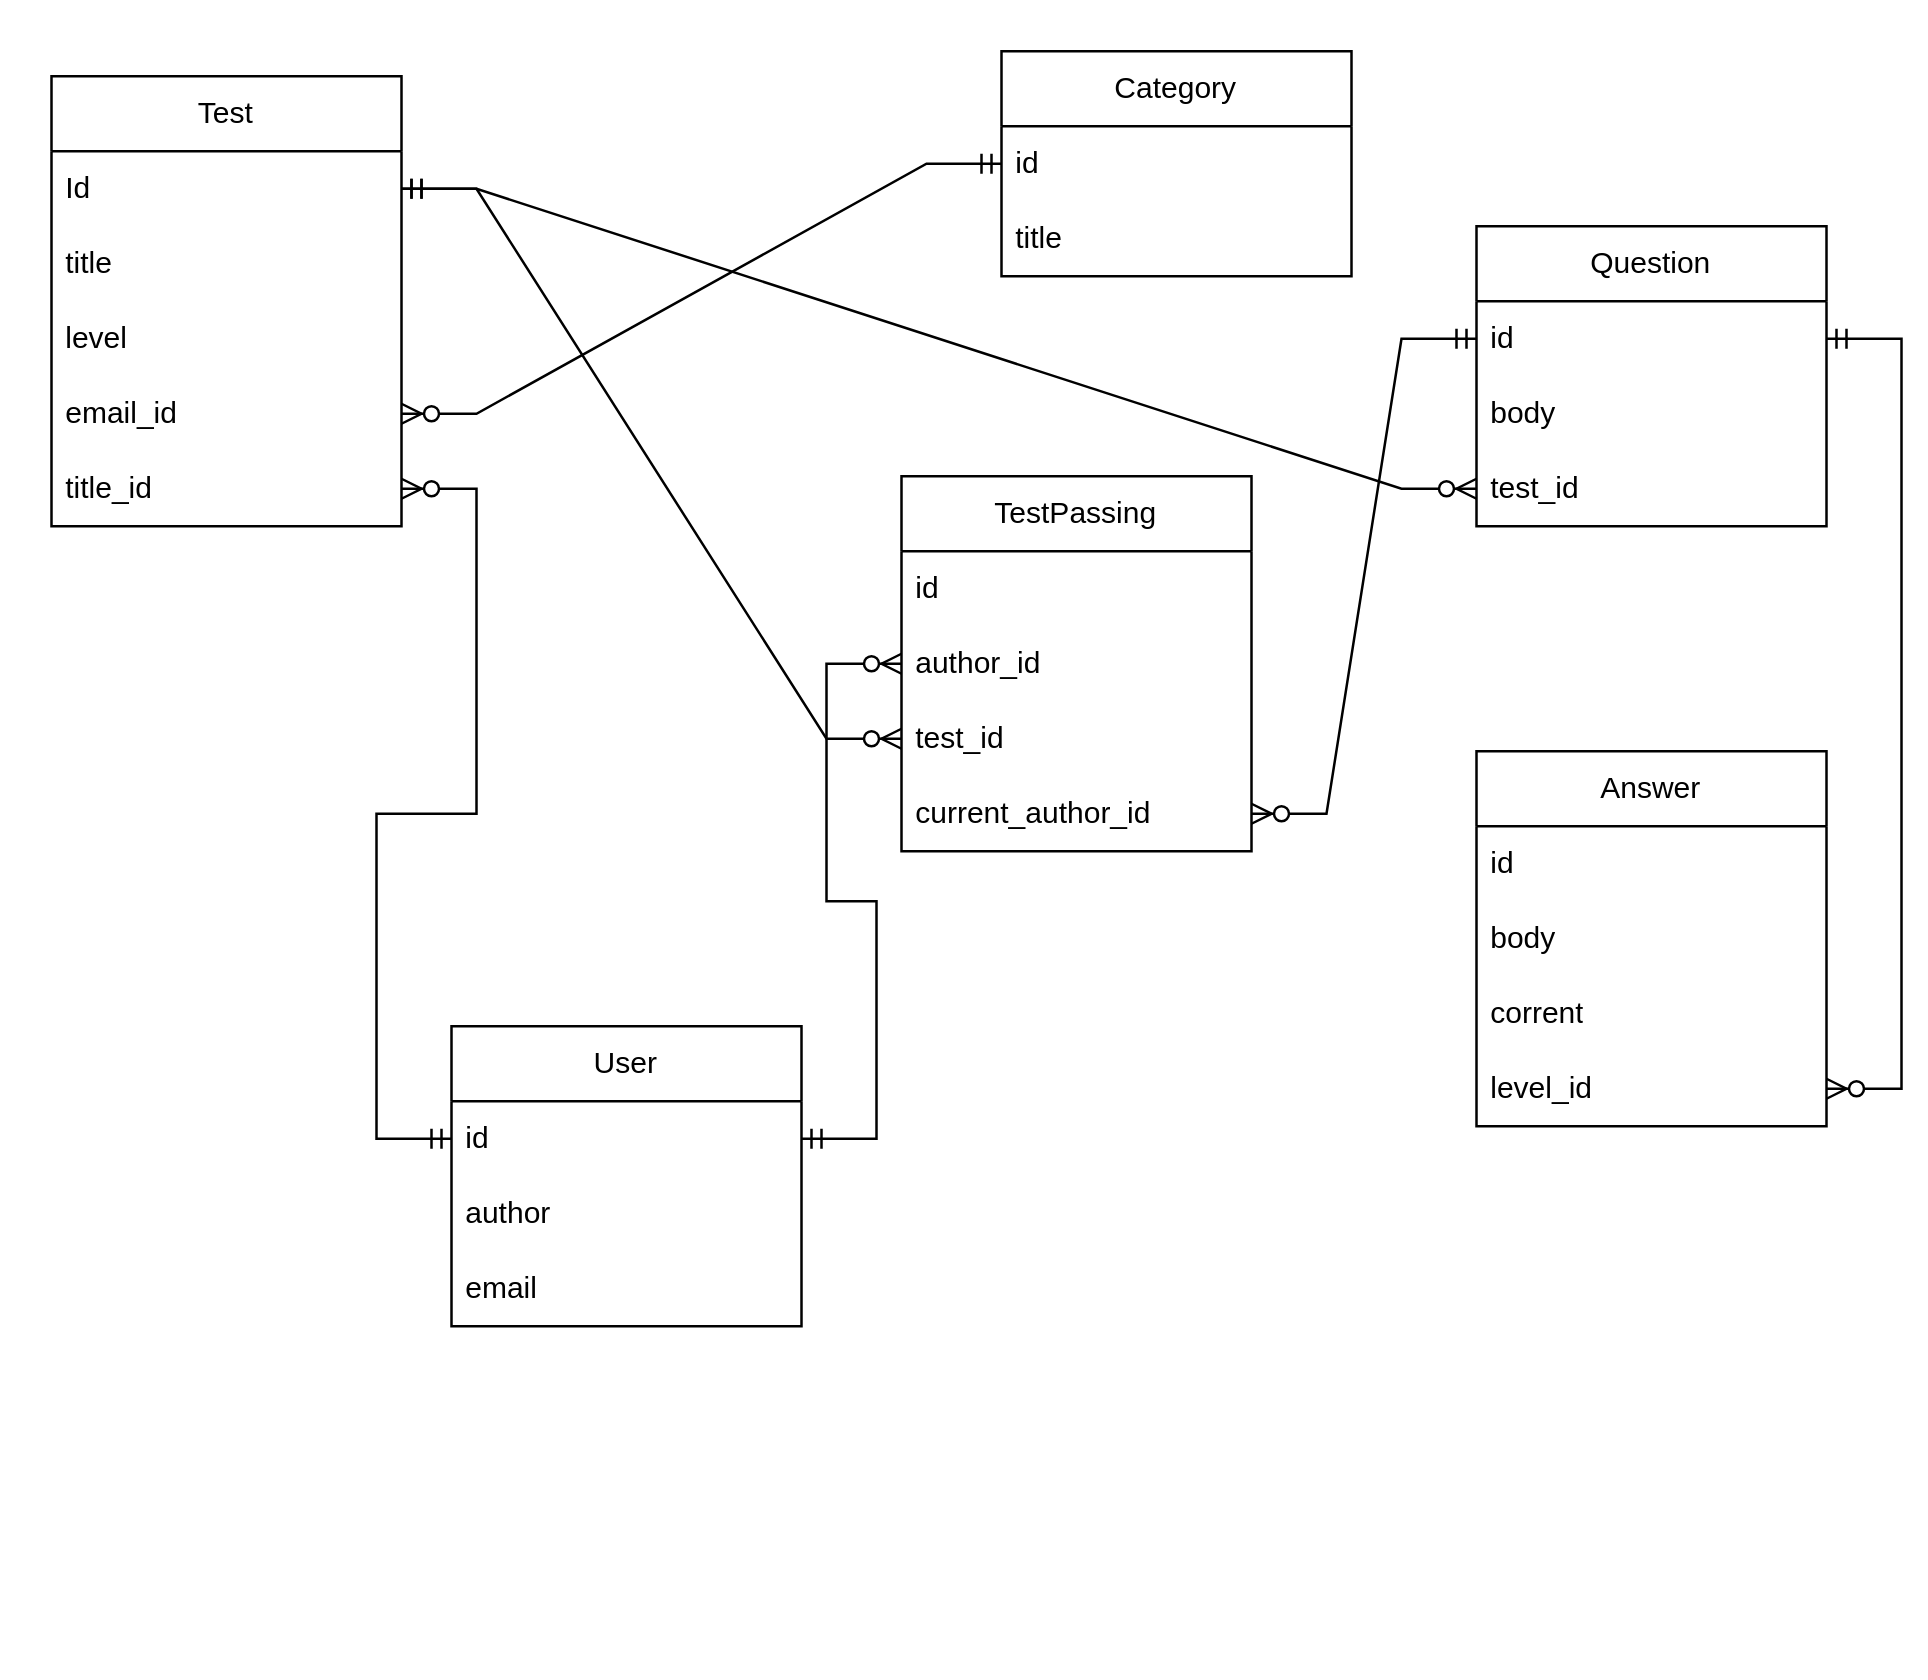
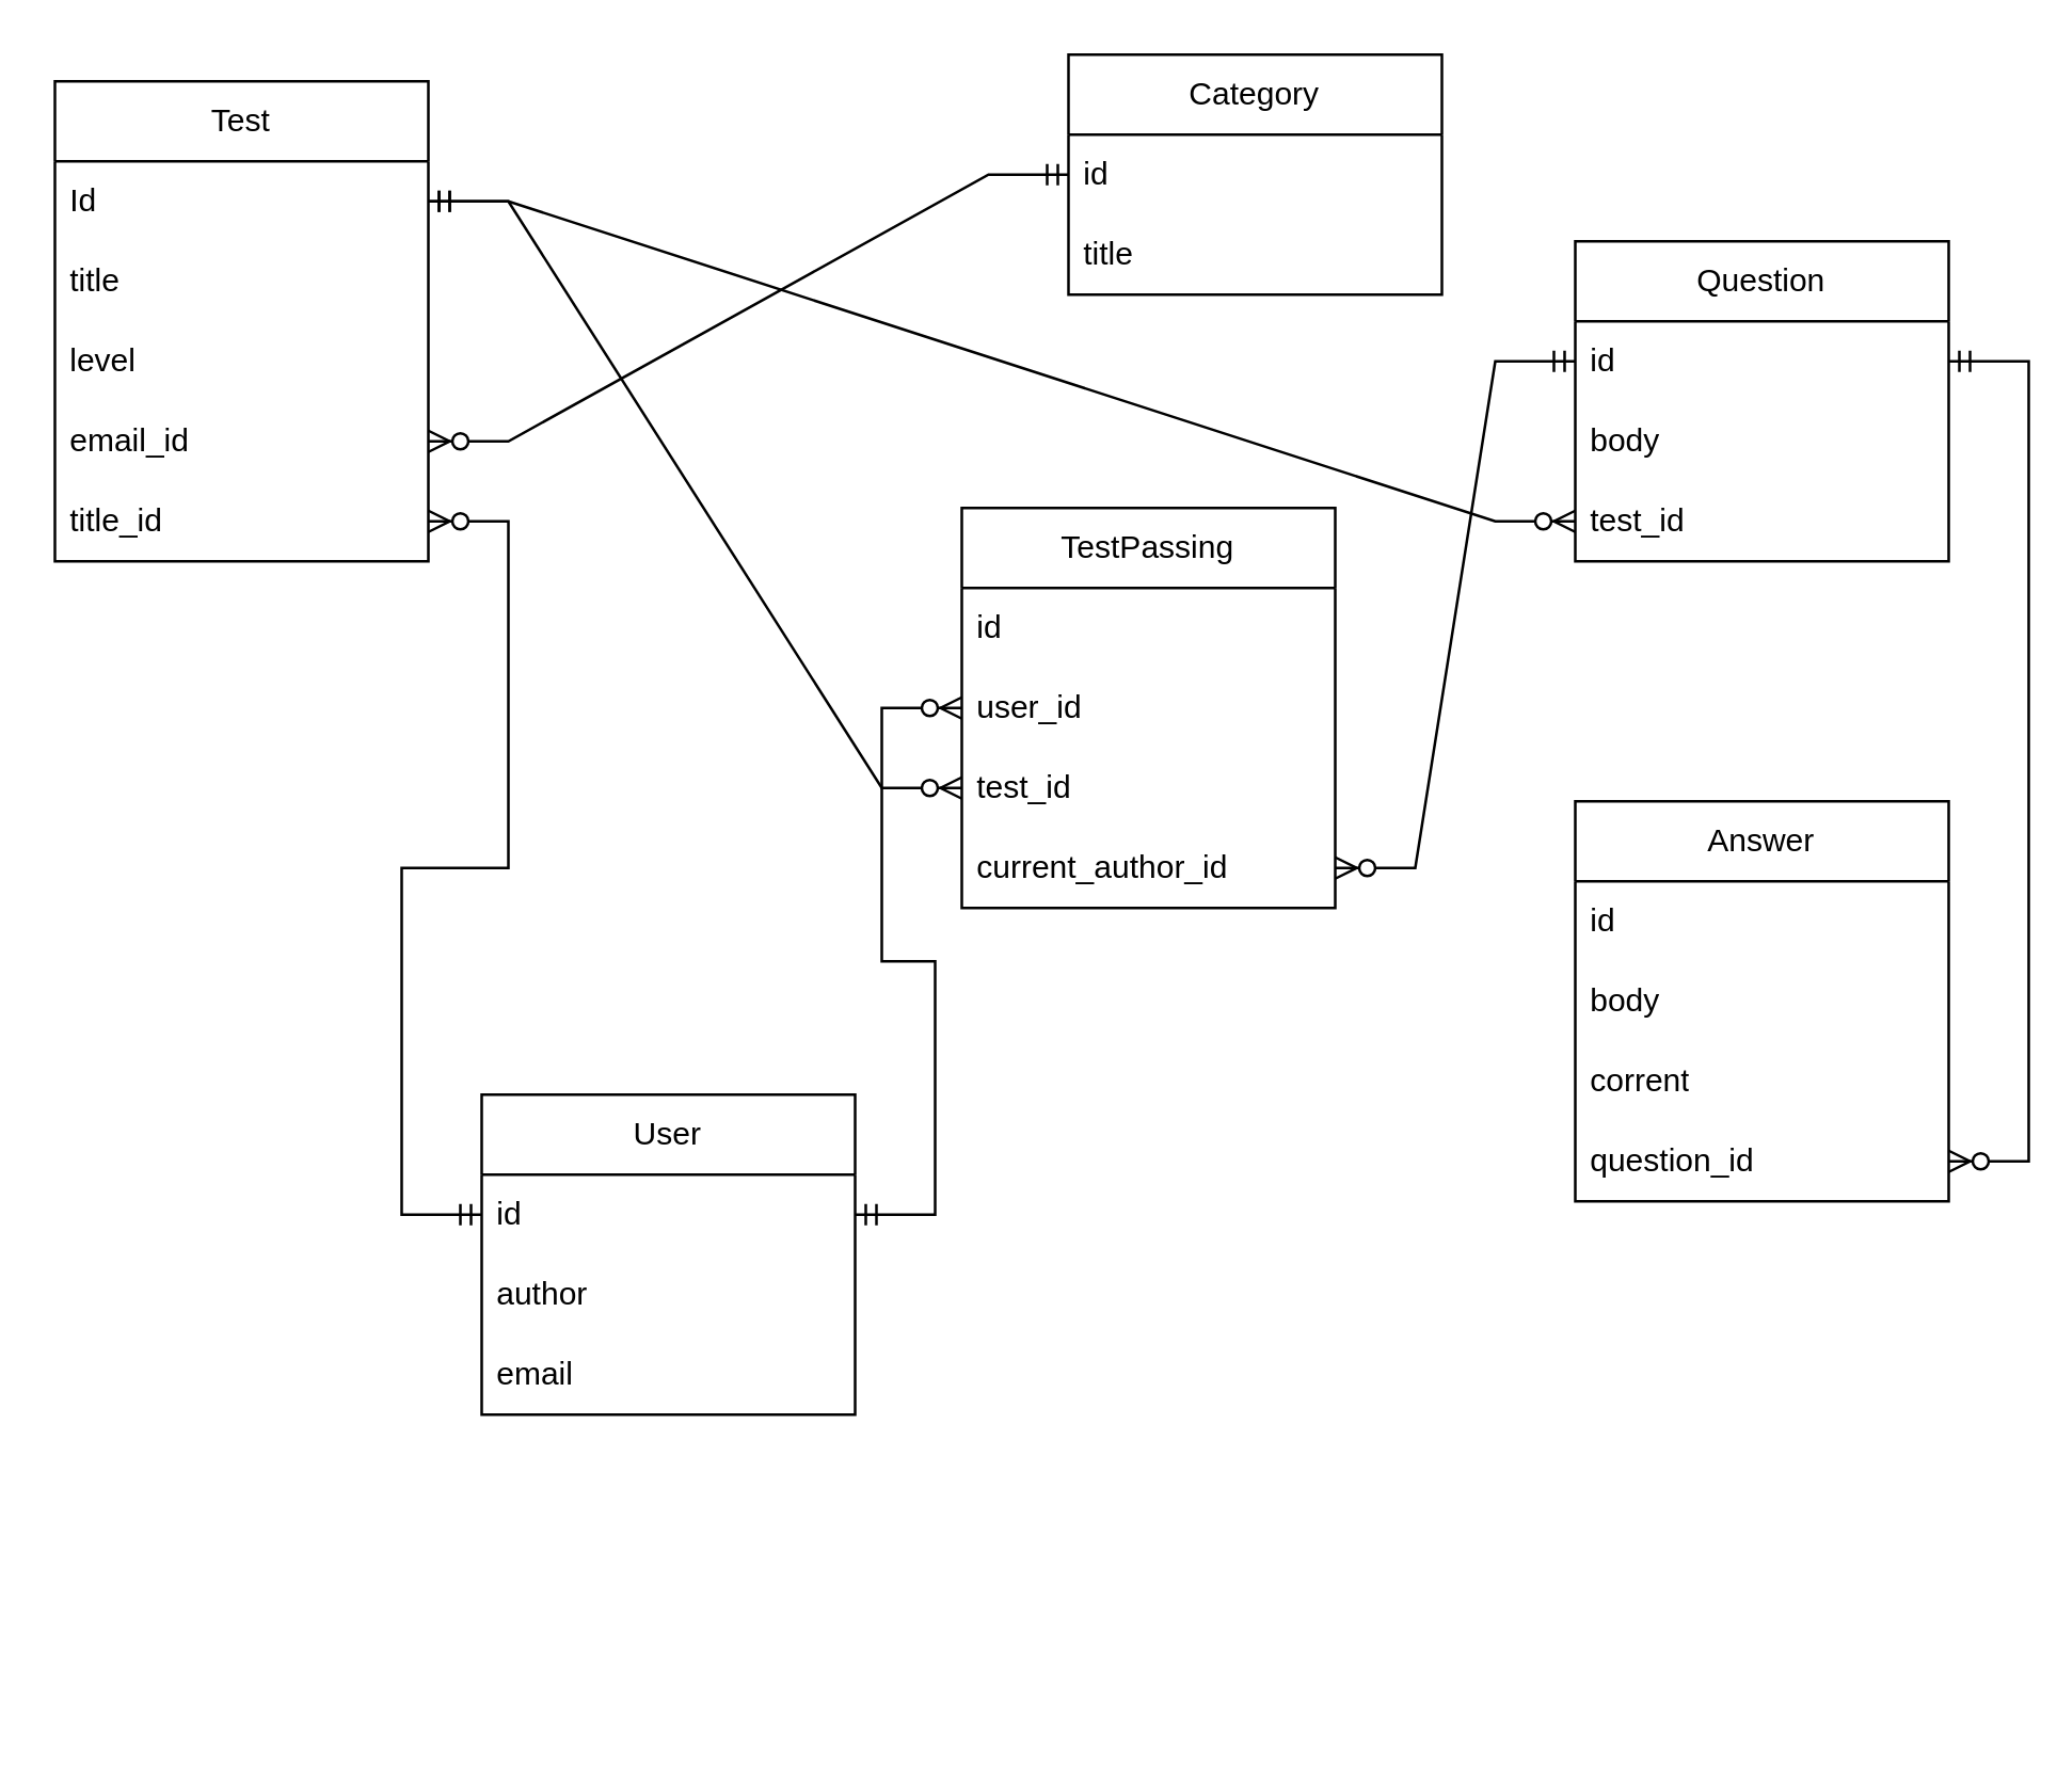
  <mxCell id="0" />
  <mxCell id="1" parent="0" />
  <mxCell id="2" value="Test" style="swimlane;fontStyle=0;childLayout=stackLayout;horizontal=1;startSize=30;horizontalStack=0;resizeParent=1;resizeParentMax=0;resizeLast=0;collapsible=1;marginBottom=0;whiteSpace=wrap;html=1;" vertex="1" parent="1"><mxGeometry x="20" y="30" width="140" height="180" as="geometry"><mxRectangle x="-790" y="170" width="60" height="30" as="alternateBounds" /></mxGeometry></mxCell>
  <mxCell id="3" value="Id" style="text;strokeColor=none;fillColor=none;align=left;verticalAlign=middle;spacingLeft=4;spacingRight=4;overflow=hidden;points=[[0,0.5],[1,0.5]];portConstraint=eastwest;rotatable=0;whiteSpace=wrap;html=1;" vertex="1" parent="2"><mxGeometry y="30" width="140" height="30" as="geometry" /></mxCell>
  <mxCell id="4" value="title" style="text;strokeColor=none;fillColor=none;align=left;verticalAlign=middle;spacingLeft=4;spacingRight=4;overflow=hidden;points=[[0,0.5],[1,0.5]];portConstraint=eastwest;rotatable=0;whiteSpace=wrap;html=1;" vertex="1" parent="2"><mxGeometry y="60" width="140" height="30" as="geometry" /></mxCell>
  <mxCell id="5" value="level" style="text;strokeColor=none;fillColor=none;align=left;verticalAlign=middle;spacingLeft=4;spacingRight=4;overflow=hidden;points=[[0,0.5],[1,0.5]];portConstraint=eastwest;rotatable=0;whiteSpace=wrap;html=1;" vertex="1" parent="2"><mxGeometry y="90" width="140" height="30" as="geometry" /></mxCell>
  <mxCell id="6" value="email_id" style="text;strokeColor=none;fillColor=none;align=left;verticalAlign=middle;spacingLeft=4;spacingRight=4;overflow=hidden;points=[[0,0.5],[1,0.5]];portConstraint=eastwest;rotatable=0;whiteSpace=wrap;html=1;" vertex="1" parent="2"><mxGeometry y="120" width="140" height="30" as="geometry" /></mxCell>
  <mxCell id="7" value="title_id" style="text;strokeColor=none;fillColor=none;align=left;verticalAlign=middle;spacingLeft=4;spacingRight=4;overflow=hidden;points=[[0,0.5],[1,0.5]];portConstraint=eastwest;rotatable=0;whiteSpace=wrap;html=1;" vertex="1" parent="2"><mxGeometry y="150" width="140" height="30" as="geometry" /></mxCell>
  <mxCell id="8" value="Category" style="swimlane;fontStyle=0;childLayout=stackLayout;horizontal=1;startSize=30;horizontalStack=0;resizeParent=1;resizeParentMax=0;resizeLast=0;collapsible=1;marginBottom=0;whiteSpace=wrap;html=1;" vertex="1" parent="1"><mxGeometry x="400" y="20" width="140" height="90" as="geometry" /></mxCell>
  <mxCell id="9" value="id" style="text;strokeColor=none;fillColor=none;align=left;verticalAlign=middle;spacingLeft=4;spacingRight=4;overflow=hidden;points=[[0,0.5],[1,0.5]];portConstraint=eastwest;rotatable=0;whiteSpace=wrap;html=1;" vertex="1" parent="8"><mxGeometry y="30" width="140" height="30" as="geometry" /></mxCell>
  <mxCell id="10" value="title" style="text;strokeColor=none;fillColor=none;align=left;verticalAlign=middle;spacingLeft=4;spacingRight=4;overflow=hidden;points=[[0,0.5],[1,0.5]];portConstraint=eastwest;rotatable=0;whiteSpace=wrap;html=1;" vertex="1" parent="8"><mxGeometry y="60" width="140" height="30" as="geometry" /></mxCell>
  <mxCell id="11" value="Question" style="swimlane;fontStyle=0;childLayout=stackLayout;horizontal=1;startSize=30;horizontalStack=0;resizeParent=1;resizeParentMax=0;resizeLast=0;collapsible=1;marginBottom=0;whiteSpace=wrap;html=1;" vertex="1" parent="1"><mxGeometry x="590" y="90" width="140" height="120" as="geometry" /></mxCell>
  <mxCell id="12" value="id" style="text;strokeColor=none;fillColor=none;align=left;verticalAlign=middle;spacingLeft=4;spacingRight=4;overflow=hidden;points=[[0,0.5],[1,0.5]];portConstraint=eastwest;rotatable=0;whiteSpace=wrap;html=1;" vertex="1" parent="11"><mxGeometry y="30" width="140" height="30" as="geometry" /></mxCell>
  <mxCell id="13" value="body" style="text;strokeColor=none;fillColor=none;align=left;verticalAlign=middle;spacingLeft=4;spacingRight=4;overflow=hidden;points=[[0,0.5],[1,0.5]];portConstraint=eastwest;rotatable=0;whiteSpace=wrap;html=1;" vertex="1" parent="11"><mxGeometry y="60" width="140" height="30" as="geometry" /></mxCell>
  <mxCell id="14" value="test_id" style="text;strokeColor=none;fillColor=none;align=left;verticalAlign=middle;spacingLeft=4;spacingRight=4;overflow=hidden;points=[[0,0.5],[1,0.5]];portConstraint=eastwest;rotatable=0;whiteSpace=wrap;html=1;" vertex="1" parent="11"><mxGeometry y="90" width="140" height="30" as="geometry" /></mxCell>
  <mxCell id="15" value="User" style="swimlane;fontStyle=0;childLayout=stackLayout;horizontal=1;startSize=30;horizontalStack=0;resizeParent=1;resizeParentMax=0;resizeLast=0;collapsible=1;marginBottom=0;whiteSpace=wrap;html=1;" vertex="1" parent="1"><mxGeometry x="180" y="410" width="140" height="120" as="geometry" /></mxCell>
  <mxCell id="16" value="id" style="text;strokeColor=none;fillColor=none;align=left;verticalAlign=middle;spacingLeft=4;spacingRight=4;overflow=hidden;points=[[0,0.5],[1,0.5]];portConstraint=eastwest;rotatable=0;whiteSpace=wrap;html=1;" vertex="1" parent="15"><mxGeometry y="30" width="140" height="30" as="geometry" /></mxCell>
  <mxCell id="17" value="author" style="text;strokeColor=none;fillColor=none;align=left;verticalAlign=middle;spacingLeft=4;spacingRight=4;overflow=hidden;points=[[0,0.5],[1,0.5]];portConstraint=eastwest;rotatable=0;whiteSpace=wrap;html=1;" vertex="1" parent="15"><mxGeometry y="60" width="140" height="30" as="geometry" /></mxCell>
  <mxCell id="18" value="email" style="text;strokeColor=none;fillColor=none;align=left;verticalAlign=middle;spacingLeft=4;spacingRight=4;overflow=hidden;points=[[0,0.5],[1,0.5]];portConstraint=eastwest;rotatable=0;whiteSpace=wrap;html=1;" vertex="1" parent="15"><mxGeometry y="90" width="140" height="30" as="geometry" /></mxCell>
  <mxCell id="19" value="Answer" style="swimlane;fontStyle=0;childLayout=stackLayout;horizontal=1;startSize=30;horizontalStack=0;resizeParent=1;resizeParentMax=0;resizeLast=0;collapsible=1;marginBottom=0;whiteSpace=wrap;html=1;" vertex="1" parent="1"><mxGeometry x="590" y="300" width="140" height="150" as="geometry" /></mxCell>
  <mxCell id="20" value="id" style="text;strokeColor=none;fillColor=none;align=left;verticalAlign=middle;spacingLeft=4;spacingRight=4;overflow=hidden;points=[[0,0.5],[1,0.5]];portConstraint=eastwest;rotatable=0;whiteSpace=wrap;html=1;" vertex="1" parent="19"><mxGeometry y="30" width="140" height="30" as="geometry" /></mxCell>
  <mxCell id="21" value="body" style="text;strokeColor=none;fillColor=none;align=left;verticalAlign=middle;spacingLeft=4;spacingRight=4;overflow=hidden;points=[[0,0.5],[1,0.5]];portConstraint=eastwest;rotatable=0;whiteSpace=wrap;html=1;" vertex="1" parent="19"><mxGeometry y="60" width="140" height="30" as="geometry" /></mxCell>
  <mxCell id="22" value="corrent" style="text;strokeColor=none;fillColor=none;align=left;verticalAlign=middle;spacingLeft=4;spacingRight=4;overflow=hidden;points=[[0,0.5],[1,0.5]];portConstraint=eastwest;rotatable=0;whiteSpace=wrap;html=1;" vertex="1" parent="19"><mxGeometry y="90" width="140" height="30" as="geometry" /></mxCell>
- <mxCell id="23" value="level_id" style="text;strokeColor=none;fillColor=none;align=left;verticalAlign=middle;spacingLeft=4;spacingRight=4;overflow=hidden;points=[[0,0.5],[1,0.5]];portConstraint=eastwest;rotatable=0;whiteSpace=wrap;html=1;" vertex="1" parent="19"><mxGeometry y="120" width="140" height="30" as="geometry" /></mxCell>
+ <mxCell id="23" value="question_id" style="text;strokeColor=none;fillColor=none;align=left;verticalAlign=middle;spacingLeft=4;spacingRight=4;overflow=hidden;points=[[0,0.5],[1,0.5]];portConstraint=eastwest;rotatable=0;whiteSpace=wrap;html=1;" vertex="1" parent="19"><mxGeometry y="120" width="140" height="30" as="geometry" /></mxCell>
  <mxCell id="24" value="TestPassing" style="swimlane;fontStyle=0;childLayout=stackLayout;horizontal=1;startSize=30;horizontalStack=0;resizeParent=1;resizeParentMax=0;resizeLast=0;collapsible=1;marginBottom=0;whiteSpace=wrap;html=1;" vertex="1" parent="1"><mxGeometry x="360" y="190" width="140" height="150" as="geometry" /></mxCell>
  <mxCell id="25" value="id" style="text;strokeColor=none;fillColor=none;align=left;verticalAlign=middle;spacingLeft=4;spacingRight=4;overflow=hidden;points=[[0,0.5],[1,0.5]];portConstraint=eastwest;rotatable=0;whiteSpace=wrap;html=1;" vertex="1" parent="24"><mxGeometry y="30" width="140" height="30" as="geometry" /></mxCell>
- <mxCell id="26" value="author_id" style="text;strokeColor=none;fillColor=none;align=left;verticalAlign=middle;spacingLeft=4;spacingRight=4;overflow=hidden;points=[[0,0.5],[1,0.5]];portConstraint=eastwest;rotatable=0;whiteSpace=wrap;html=1;" vertex="1" parent="24"><mxGeometry y="60" width="140" height="30" as="geometry" /></mxCell>
+ <mxCell id="26" value="user_id" style="text;strokeColor=none;fillColor=none;align=left;verticalAlign=middle;spacingLeft=4;spacingRight=4;overflow=hidden;points=[[0,0.5],[1,0.5]];portConstraint=eastwest;rotatable=0;whiteSpace=wrap;html=1;" vertex="1" parent="24"><mxGeometry y="60" width="140" height="30" as="geometry" /></mxCell>
  <mxCell id="27" value="test_id" style="text;strokeColor=none;fillColor=none;align=left;verticalAlign=middle;spacingLeft=4;spacingRight=4;overflow=hidden;points=[[0,0.5],[1,0.5]];portConstraint=eastwest;rotatable=0;whiteSpace=wrap;html=1;" vertex="1" parent="24"><mxGeometry y="90" width="140" height="30" as="geometry" /></mxCell>
  <mxCell id="28" value="current_author_id" style="text;strokeColor=none;fillColor=none;align=left;verticalAlign=middle;spacingLeft=4;spacingRight=4;overflow=hidden;points=[[0,0.5],[1,0.5]];portConstraint=eastwest;rotatable=0;whiteSpace=wrap;html=1;" vertex="1" parent="24"><mxGeometry y="120" width="140" height="30" as="geometry" /></mxCell>
  <mxCell id="29" value="" style="edgeStyle=entityRelationEdgeStyle;fontSize=12;html=1;endArrow=ERzeroToMany;startArrow=ERmandOne;rounded=0;entryX=1;entryY=0.5;entryDx=0;entryDy=0;exitX=0;exitY=0.5;exitDx=0;exitDy=0;" edge="1" parent="1" source="9" target="6"><mxGeometry width="100" height="100" relative="1" as="geometry"><mxPoint x="240" y="130" as="sourcePoint" /><mxPoint x="307" y="165" as="targetPoint" /><Array as="points"><mxPoint x="430" y="300" /><mxPoint x="270" y="150" /></Array></mxGeometry></mxCell>
  <mxCell id="30" value="" style="edgeStyle=entityRelationEdgeStyle;fontSize=12;html=1;endArrow=ERzeroToMany;startArrow=ERmandOne;rounded=0;entryX=0;entryY=0.5;entryDx=0;entryDy=0;exitX=1;exitY=0.5;exitDx=0;exitDy=0;" edge="1" parent="1" source="3" target="27"><mxGeometry width="100" height="100" relative="1" as="geometry"><mxPoint x="500" y="370" as="sourcePoint" /><mxPoint x="600" y="270" as="targetPoint" /></mxGeometry></mxCell>
  <mxCell id="31" value="" style="edgeStyle=entityRelationEdgeStyle;fontSize=12;html=1;endArrow=ERzeroToMany;startArrow=ERmandOne;rounded=0;exitX=1;exitY=0.5;exitDx=0;exitDy=0;entryX=0;entryY=0.5;entryDx=0;entryDy=0;" edge="1" parent="1" source="16" target="26"><mxGeometry width="100" height="100" relative="1" as="geometry"><mxPoint x="500" y="370" as="sourcePoint" /><mxPoint x="600" y="270" as="targetPoint" /><Array as="points"><mxPoint x="380" y="360" /></Array></mxGeometry></mxCell>
  <mxCell id="32" value="" style="edgeStyle=entityRelationEdgeStyle;fontSize=12;html=1;endArrow=ERzeroToMany;startArrow=ERmandOne;rounded=0;exitX=0;exitY=0.5;exitDx=0;exitDy=0;entryX=1;entryY=0.5;entryDx=0;entryDy=0;" edge="1" parent="1" source="16" target="7"><mxGeometry width="100" height="100" relative="1" as="geometry"><mxPoint x="190" y="480" as="sourcePoint" /><mxPoint x="310" y="360" as="targetPoint" /><Array as="points"><mxPoint x="367" y="650" /><mxPoint x="347" y="640" /></Array></mxGeometry></mxCell>
  <mxCell id="33" value="" style="edgeStyle=entityRelationEdgeStyle;fontSize=12;html=1;endArrow=ERzeroToMany;startArrow=ERmandOne;rounded=0;" edge="1" parent="1" source="3" target="14"><mxGeometry width="100" height="100" relative="1" as="geometry"><mxPoint x="500" y="370" as="sourcePoint" /><mxPoint x="600" y="270" as="targetPoint" /></mxGeometry></mxCell>
  <mxCell id="34" value="" style="edgeStyle=entityRelationEdgeStyle;fontSize=12;html=1;endArrow=ERzeroToMany;startArrow=ERmandOne;rounded=0;" edge="1" parent="1" source="12" target="23"><mxGeometry width="100" height="100" relative="1" as="geometry"><mxPoint x="500" y="370" as="sourcePoint" /><mxPoint x="600" y="270" as="targetPoint" /></mxGeometry></mxCell>
  <mxCell id="35" value="" style="edgeStyle=entityRelationEdgeStyle;fontSize=12;html=1;endArrow=ERzeroToMany;startArrow=ERmandOne;rounded=0;" edge="1" parent="1" source="12" target="28"><mxGeometry width="100" height="100" relative="1" as="geometry"><mxPoint x="500" y="370" as="sourcePoint" /><mxPoint x="600" y="270" as="targetPoint" /></mxGeometry></mxCell>
